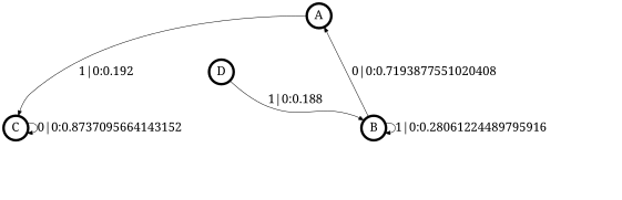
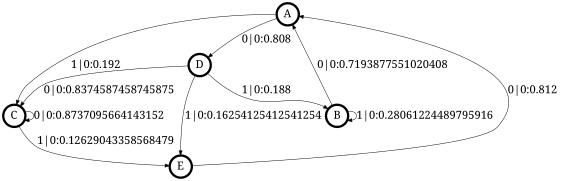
  digraph {
    fontname="Noto Serif"
    node [fontname="Noto Serif" fontsize=24 penwidth=5 shape=circle]
    edge [fontname="Noto Serif" fontsize=24]
    A
    D
    C
+   E
    B
+   A -> D [label="0|0:0.808\l"]
    A -> C [label="1|0:0.192\l"]
+   D -> C [label="0|0:0.8374587458745875\l"]
+   D -> E [label="1|0:0.16254125412541254\l"]
    D -> B [label="1|0:0.188\l"]
    C -> C [label="0|0:0.8737095664143152\l"]
+   C -> E [label="1|0:0.12629043358568479\l"]
+   E -> A [label="0|0:0.812\l"]
    B -> A [label="0|0:0.7193877551020408\l"]
    B -> B [label="1|0:0.28061224489795916\l"]
  }
